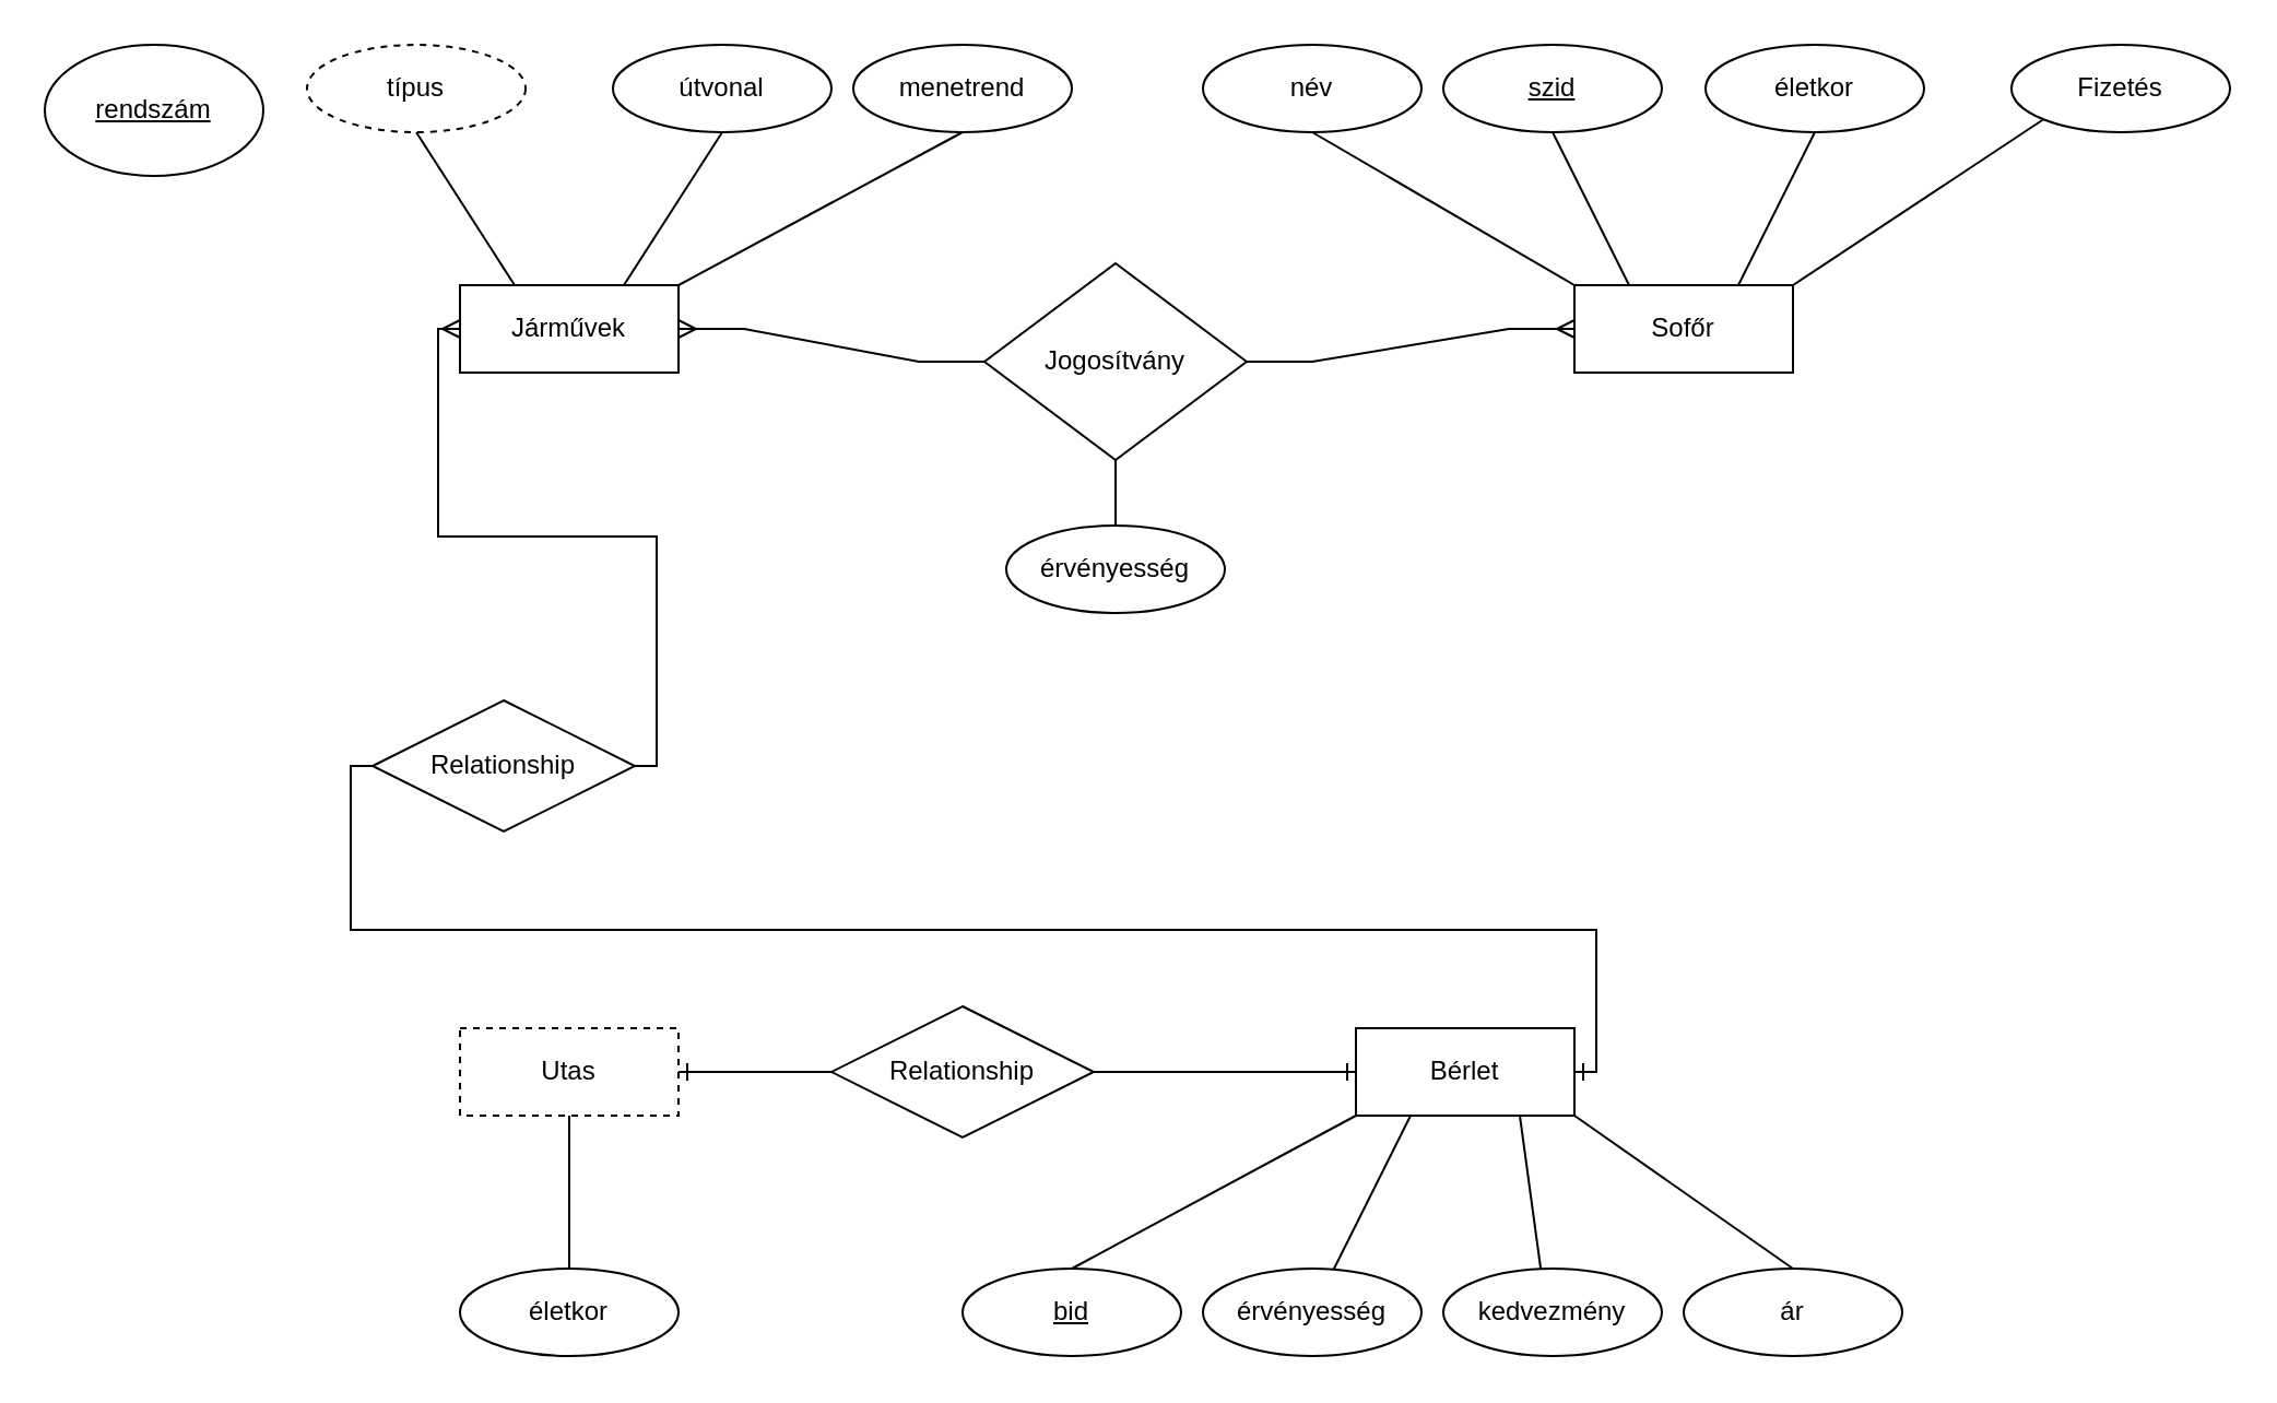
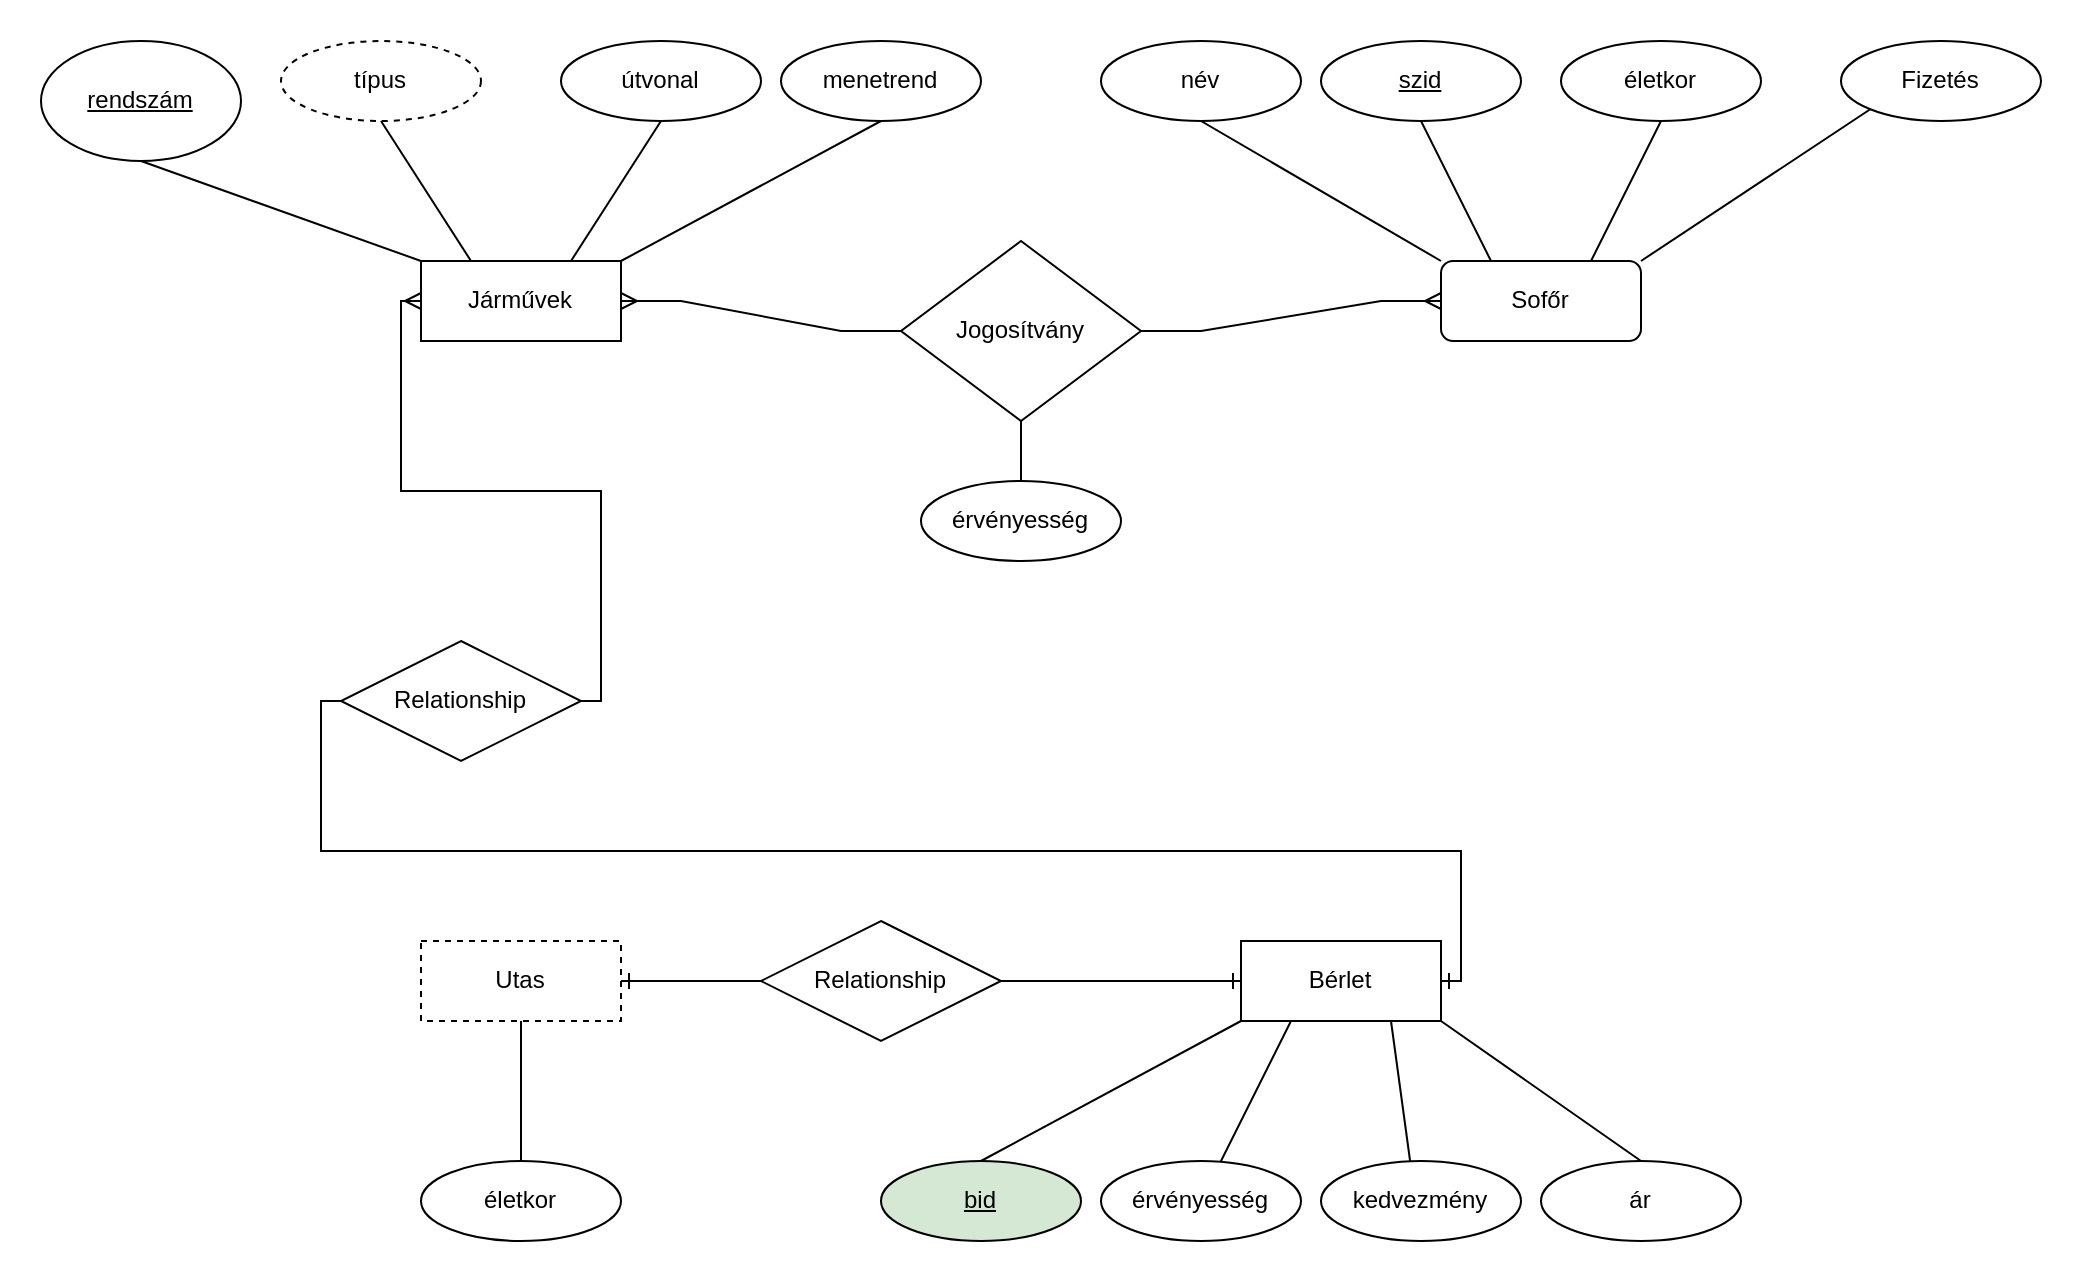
  <mxCell id="0" />
  <mxCell id="1" parent="0" />
  <mxCell id="2" value="Utas" style="whiteSpace=wrap;html=1;align=center;dashed=1;" vertex="1" parent="1"><mxGeometry x="210" y="470" width="100" height="40" as="geometry" /></mxCell>
  <mxCell id="3" value="Bérlet" style="whiteSpace=wrap;html=1;align=center;" vertex="1" parent="1"><mxGeometry x="620" y="470" width="100" height="40" as="geometry" /></mxCell>
  <mxCell id="4" value="Járművek" style="whiteSpace=wrap;html=1;align=center;" vertex="1" parent="1"><mxGeometry x="210" y="130" width="100" height="40" as="geometry" /></mxCell>
- <mxCell id="5" value="Sofőr" style="whiteSpace=wrap;html=1;align=center;" vertex="1" parent="1"><mxGeometry x="720" y="130" width="100" height="40" as="geometry" /></mxCell>
+ <mxCell id="5" value="Sofőr" style="whiteSpace=wrap;html=1;align=center;rounded=1;" vertex="1" parent="1"><mxGeometry x="720" y="130" width="100" height="40" as="geometry" /></mxCell>
  <mxCell id="6" value="Jogosítvány" style="shape=rhombus;perimeter=rhombusPerimeter;whiteSpace=wrap;html=1;align=center;" vertex="1" parent="1"><mxGeometry x="450" y="120" width="120" height="90" as="geometry" /></mxCell>
  <mxCell id="7" value="" style="edgeStyle=entityRelationEdgeStyle;fontSize=12;html=1;endArrow=ERmany;rounded=0;exitX=1;exitY=0.5;exitDx=0;exitDy=0;entryX=0;entryY=0.5;entryDx=0;entryDy=0;" edge="1" parent="1" source="6" target="5"><mxGeometry width="100" height="100" relative="1" as="geometry"><mxPoint x="740" y="340" as="sourcePoint" /><mxPoint x="840" y="240" as="targetPoint" /></mxGeometry></mxCell>
  <mxCell id="8" value="érvényesség" style="ellipse;whiteSpace=wrap;html=1;align=center;" vertex="1" parent="1"><mxGeometry x="460" y="240" width="100" height="40" as="geometry" /></mxCell>
  <mxCell id="9" value="" style="edgeStyle=entityRelationEdgeStyle;fontSize=12;html=1;endArrow=ERmany;rounded=0;exitX=0;exitY=0.5;exitDx=0;exitDy=0;entryX=1;entryY=0.5;entryDx=0;entryDy=0;" edge="1" parent="1" source="6" target="4"><mxGeometry width="100" height="100" relative="1" as="geometry"><mxPoint x="740" y="340" as="sourcePoint" /><mxPoint x="840" y="240" as="targetPoint" /></mxGeometry></mxCell>
  <mxCell id="10" value="szid" style="ellipse;whiteSpace=wrap;html=1;align=center;fontStyle=4;" vertex="1" parent="1"><mxGeometry x="660" y="20" width="100" height="40" as="geometry" /></mxCell>
  <mxCell id="11" value="" style="endArrow=none;html=1;rounded=0;entryX=0.5;entryY=1;entryDx=0;entryDy=0;exitX=0.25;exitY=0;exitDx=0;exitDy=0;" edge="1" parent="1" source="5" target="10"><mxGeometry relative="1" as="geometry"><mxPoint x="710" y="290" as="sourcePoint" /><mxPoint x="870" y="290" as="targetPoint" /></mxGeometry></mxCell>
  <mxCell id="12" value="Relationship" style="shape=rhombus;perimeter=rhombusPerimeter;whiteSpace=wrap;html=1;align=center;" vertex="1" parent="1"><mxGeometry x="380" y="460" width="120" height="60" as="geometry" /></mxCell>
  <mxCell id="13" value="" style="edgeStyle=entityRelationEdgeStyle;fontSize=12;html=1;endArrow=ERone;endFill=1;rounded=0;exitX=1;exitY=0.5;exitDx=0;exitDy=0;entryX=0;entryY=0.5;entryDx=0;entryDy=0;" edge="1" parent="1" source="12" target="3"><mxGeometry width="100" height="100" relative="1" as="geometry"><mxPoint x="530" y="340" as="sourcePoint" /><mxPoint x="840" y="340" as="targetPoint" /></mxGeometry></mxCell>
  <mxCell id="14" value="" style="edgeStyle=entityRelationEdgeStyle;fontSize=12;html=1;endArrow=ERone;endFill=1;rounded=0;exitX=0;exitY=0.5;exitDx=0;exitDy=0;entryX=1;entryY=0.5;entryDx=0;entryDy=0;" edge="1" parent="1" source="12" target="2"><mxGeometry width="100" height="100" relative="1" as="geometry"><mxPoint x="740" y="440" as="sourcePoint" /><mxPoint x="840" y="340" as="targetPoint" /></mxGeometry></mxCell>
- <mxCell id="15" value="bid" style="ellipse;whiteSpace=wrap;html=1;align=center;fontStyle=4;" vertex="1" parent="1"><mxGeometry x="440" y="580" width="100" height="40" as="geometry" /></mxCell>
+ <mxCell id="15" value="bid" style="ellipse;whiteSpace=wrap;html=1;align=center;fontStyle=4;fillColor=#d5e8d4;" vertex="1" parent="1"><mxGeometry x="440" y="580" width="100" height="40" as="geometry" /></mxCell>
  <mxCell id="16" value="" style="endArrow=none;html=1;rounded=0;exitX=0.5;exitY=0;exitDx=0;exitDy=0;entryX=0;entryY=1;entryDx=0;entryDy=0;" edge="1" parent="1" source="15" target="3"><mxGeometry relative="1" as="geometry"><mxPoint x="710" y="390" as="sourcePoint" /><mxPoint x="870" y="390" as="targetPoint" /></mxGeometry></mxCell>
  <mxCell id="17" value="érvényesség" style="ellipse;whiteSpace=wrap;html=1;align=center;" vertex="1" parent="1"><mxGeometry x="550" y="580" width="100" height="40" as="geometry" /></mxCell>
  <mxCell id="18" value="" style="endArrow=none;html=1;rounded=0;exitX=0.25;exitY=1;exitDx=0;exitDy=0;" edge="1" parent="1" source="3" target="17"><mxGeometry relative="1" as="geometry"><mxPoint x="710" y="390" as="sourcePoint" /><mxPoint x="870" y="390" as="targetPoint" /></mxGeometry></mxCell>
  <mxCell id="19" value="" style="endArrow=none;html=1;rounded=0;exitX=0.75;exitY=1;exitDx=0;exitDy=0;entryX=0.5;entryY=1;entryDx=0;entryDy=0;" edge="1" parent="1" source="3" target="32"><mxGeometry relative="1" as="geometry"><mxPoint x="710" y="390" as="sourcePoint" /><mxPoint x="700" y="400" as="targetPoint" /></mxGeometry></mxCell>
  <mxCell id="20" value="életkor" style="ellipse;whiteSpace=wrap;html=1;align=center;" vertex="1" parent="1"><mxGeometry x="210" y="580" width="100" height="40" as="geometry" /></mxCell>
  <mxCell id="21" value="" style="endArrow=none;html=1;rounded=0;exitX=0.5;exitY=1;exitDx=0;exitDy=0;entryX=0.5;entryY=0;entryDx=0;entryDy=0;" edge="1" parent="1" source="2" target="20"><mxGeometry relative="1" as="geometry"><mxPoint x="710" y="390" as="sourcePoint" /><mxPoint x="870" y="390" as="targetPoint" /></mxGeometry></mxCell>
  <mxCell id="22" value="Relationship" style="shape=rhombus;perimeter=rhombusPerimeter;whiteSpace=wrap;html=1;align=center;" vertex="1" parent="1"><mxGeometry x="170" y="320" width="120" height="60" as="geometry" /></mxCell>
  <mxCell id="23" value="" style="fontSize=12;html=1;endArrow=ERmany;rounded=0;exitX=1;exitY=0.5;exitDx=0;exitDy=0;entryX=0;entryY=0.5;entryDx=0;entryDy=0;edgeStyle=orthogonalEdgeStyle;" edge="1" parent="1" source="22" target="4"><mxGeometry width="100" height="100" relative="1" as="geometry"><mxPoint x="810" y="440" as="sourcePoint" /><mxPoint x="910" y="340" as="targetPoint" /></mxGeometry></mxCell>
  <mxCell id="24" value="" style="edgeStyle=orthogonalEdgeStyle;fontSize=12;html=1;endArrow=ERone;endFill=1;rounded=0;exitX=0;exitY=0.5;exitDx=0;exitDy=0;entryX=1;entryY=0.5;entryDx=0;entryDy=0;" edge="1" parent="1" source="22" target="3"><mxGeometry width="100" height="100" relative="1" as="geometry"><mxPoint x="630" y="340" as="sourcePoint" /><mxPoint x="730" y="240" as="targetPoint" /></mxGeometry></mxCell>
  <mxCell id="25" value="típus" style="ellipse;whiteSpace=wrap;html=1;align=center;dashed=1;" vertex="1" parent="1"><mxGeometry x="140" y="20" width="100" height="40" as="geometry" /></mxCell>
  <mxCell id="26" value="rendszám" style="ellipse;whiteSpace=wrap;html=1;align=center;fontStyle=4;" vertex="1" parent="1"><mxGeometry x="20" y="20" width="100" height="60" as="geometry" /></mxCell>
+ <mxCell id="27" value="" style="endArrow=none;html=1;rounded=0;exitX=0.5;exitY=1;exitDx=0;exitDy=0;entryX=0;entryY=0;entryDx=0;entryDy=0;" edge="1" parent="1" source="26" target="4"><mxGeometry relative="1" as="geometry"><mxPoint x="600" y="290" as="sourcePoint" /><mxPoint x="760" y="290" as="targetPoint" /></mxGeometry></mxCell>
  <mxCell id="28" value="" style="endArrow=none;html=1;rounded=0;exitX=0.5;exitY=1;exitDx=0;exitDy=0;entryX=0.25;entryY=0;entryDx=0;entryDy=0;" edge="1" parent="1" source="25" target="4"><mxGeometry relative="1" as="geometry"><mxPoint x="600" y="290" as="sourcePoint" /><mxPoint x="760" y="290" as="targetPoint" /></mxGeometry></mxCell>
  <mxCell id="29" value="életkor" style="ellipse;whiteSpace=wrap;html=1;align=center;" vertex="1" parent="1"><mxGeometry x="780" y="20" width="100" height="40" as="geometry" /></mxCell>
  <mxCell id="30" value="ár" style="ellipse;whiteSpace=wrap;html=1;align=center;" vertex="1" parent="1"><mxGeometry x="770" y="580" width="100" height="40" as="geometry" /></mxCell>
  <mxCell id="31" value="" style="endArrow=none;html=1;rounded=0;entryX=0.5;entryY=0;entryDx=0;entryDy=0;exitX=1;exitY=1;exitDx=0;exitDy=0;" edge="1" parent="1" source="3" target="30"><mxGeometry relative="1" as="geometry"><mxPoint x="600" y="290" as="sourcePoint" /><mxPoint x="760" y="290" as="targetPoint" /></mxGeometry></mxCell>
  <mxCell id="32" value="kedvezmény" style="ellipse;whiteSpace=wrap;html=1;align=center;" vertex="1" parent="1"><mxGeometry x="660" y="580" width="100" height="40" as="geometry" /></mxCell>
  <mxCell id="33" value="útvonal" style="ellipse;whiteSpace=wrap;html=1;align=center;" vertex="1" parent="1"><mxGeometry x="280" y="20" width="100" height="40" as="geometry" /></mxCell>
  <mxCell id="34" value="" style="endArrow=none;html=1;rounded=0;exitX=0.75;exitY=0;exitDx=0;exitDy=0;entryX=0.5;entryY=1;entryDx=0;entryDy=0;" edge="1" parent="1" source="4" target="33"><mxGeometry relative="1" as="geometry"><mxPoint x="600" y="290" as="sourcePoint" /><mxPoint x="760" y="290" as="targetPoint" /></mxGeometry></mxCell>
  <mxCell id="35" value="" style="endArrow=none;html=1;rounded=0;exitX=0.75;exitY=0;exitDx=0;exitDy=0;entryX=0.5;entryY=1;entryDx=0;entryDy=0;" edge="1" parent="1" source="5" target="29"><mxGeometry relative="1" as="geometry"><mxPoint x="600" y="390" as="sourcePoint" /><mxPoint x="760" y="390" as="targetPoint" /></mxGeometry></mxCell>
  <mxCell id="36" value="név" style="ellipse;whiteSpace=wrap;html=1;align=center;" vertex="1" parent="1"><mxGeometry x="550" y="20" width="100" height="40" as="geometry" /></mxCell>
  <mxCell id="37" value="" style="endArrow=none;html=1;rounded=0;exitX=0.5;exitY=1;exitDx=0;exitDy=0;entryX=0;entryY=0;entryDx=0;entryDy=0;" edge="1" parent="1" source="36" target="5"><mxGeometry relative="1" as="geometry"><mxPoint x="600" y="240" as="sourcePoint" /><mxPoint x="760" y="240" as="targetPoint" /></mxGeometry></mxCell>
  <mxCell id="38" value="" style="endArrow=none;html=1;rounded=0;entryX=1;entryY=0;entryDx=0;entryDy=0;exitX=0;exitY=1;exitDx=0;exitDy=0;" edge="1" parent="1" source="39" target="5"><mxGeometry relative="1" as="geometry"><mxPoint x="910" y="150" as="sourcePoint" /><mxPoint x="760" y="240" as="targetPoint" /></mxGeometry></mxCell>
  <mxCell id="39" value="Fizetés" style="ellipse;whiteSpace=wrap;html=1;align=center;" vertex="1" parent="1"><mxGeometry x="920" y="20" width="100" height="40" as="geometry" /></mxCell>
  <mxCell id="40" value="" style="endArrow=none;html=1;rounded=0;exitX=0.5;exitY=1;exitDx=0;exitDy=0;entryX=0.5;entryY=0;entryDx=0;entryDy=0;" edge="1" parent="1" source="6" target="8"><mxGeometry relative="1" as="geometry"><mxPoint x="670" y="350" as="sourcePoint" /><mxPoint x="830" y="350" as="targetPoint" /></mxGeometry></mxCell>
  <mxCell id="41" value="menetrend" style="ellipse;whiteSpace=wrap;html=1;align=center;" vertex="1" parent="1"><mxGeometry x="390" y="20" width="100" height="40" as="geometry" /></mxCell>
  <mxCell id="42" value="" style="endArrow=none;html=1;rounded=0;exitX=1;exitY=0;exitDx=0;exitDy=0;entryX=0.5;entryY=1;entryDx=0;entryDy=0;" edge="1" parent="1" source="4" target="41"><mxGeometry relative="1" as="geometry"><mxPoint x="670" y="350" as="sourcePoint" /><mxPoint x="830" y="350" as="targetPoint" /></mxGeometry></mxCell>
